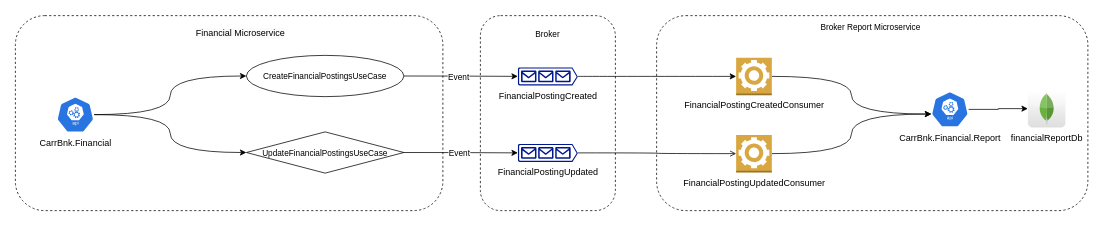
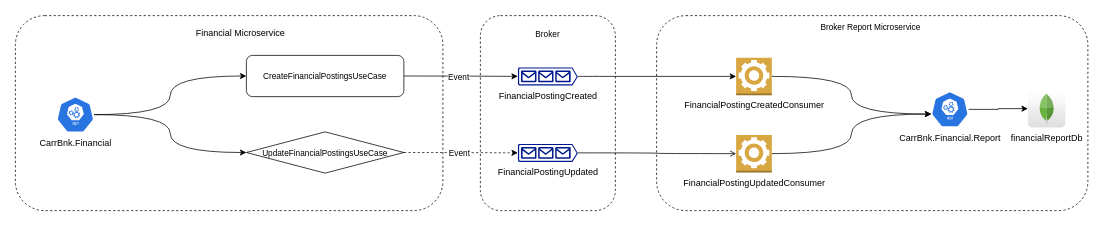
  <mxCell id="0" />
  <mxCell id="1" parent="0" />
  <mxCell id="2" value="" style="rounded=1;whiteSpace=wrap;html=1;dashed=1;fontSize=11;" parent="1" vertex="1"><mxGeometry x="640" y="20" width="180" height="260" as="geometry" /></mxCell>
  <mxCell id="3" value="" style="rounded=1;whiteSpace=wrap;html=1;fontSize=11;dashed=1;" parent="1" vertex="1"><mxGeometry x="875" y="20" width="575" height="260" as="geometry" /></mxCell>
  <mxCell id="4" value="" style="rounded=1;whiteSpace=wrap;html=1;fontSize=11;dashed=1;" parent="1" vertex="1"><mxGeometry x="20" y="20" width="570" height="260" as="geometry" /></mxCell>
  <mxCell id="5" style="edgeStyle=orthogonalEdgeStyle;rounded=0;orthogonalLoop=1;jettySize=auto;html=1;fontSize=11;curved=1;" parent="1" source="7" target="16" edge="1"><mxGeometry relative="1" as="geometry" /></mxCell>
  <mxCell id="6" style="edgeStyle=orthogonalEdgeStyle;rounded=0;orthogonalLoop=1;jettySize=auto;html=1;entryX=0;entryY=0.5;entryDx=0;entryDy=0;fontSize=11;curved=1;" parent="1" source="7" target="19" edge="1"><mxGeometry relative="1" as="geometry" /></mxCell>
  <mxCell id="7" value="CarrBnk.Financial" style="sketch=0;html=1;dashed=0;whitespace=wrap;fillColor=#2875E2;strokeColor=#ffffff;points=[[0.005,0.63,0],[0.1,0.2,0],[0.9,0.2,0],[0.5,0,0],[0.995,0.63,0],[0.72,0.99,0],[0.5,1,0],[0.28,0.99,0]];verticalLabelPosition=bottom;align=center;verticalAlign=top;shape=mxgraph.kubernetes.icon;prIcon=api" parent="1" vertex="1"><mxGeometry x="75" y="128" width="50" height="48" as="geometry" /></mxCell>
  <mxCell id="8" style="edgeStyle=orthogonalEdgeStyle;rounded=0;orthogonalLoop=1;jettySize=auto;html=1;" edge="1" parent="1" source="9" target="27"><mxGeometry relative="1" as="geometry" /></mxCell>
  <mxCell id="9" value="CarrBnk.Financial.Report" style="sketch=0;html=1;dashed=0;whitespace=wrap;fillColor=#2875E2;strokeColor=#ffffff;points=[[0.005,0.63,0],[0.1,0.2,0],[0.9,0.2,0],[0.5,0,0],[0.995,0.63,0],[0.72,0.99,0],[0.5,1,0],[0.28,0.99,0]];verticalLabelPosition=bottom;align=center;verticalAlign=top;shape=mxgraph.kubernetes.icon;prIcon=api" parent="1" vertex="1"><mxGeometry x="1241" y="121" width="50" height="48" as="geometry" /></mxCell>
  <mxCell id="10" style="edgeStyle=orthogonalEdgeStyle;curved=1;rounded=0;orthogonalLoop=1;jettySize=auto;html=1;entryX=0.005;entryY=0.63;entryDx=0;entryDy=0;entryPerimeter=0;fontSize=11;" parent="1" source="11" target="9" edge="1"><mxGeometry relative="1" as="geometry" /></mxCell>
  <mxCell id="11" value="FinancialPostingCreatedConsumer" style="outlineConnect=0;dashed=0;verticalLabelPosition=bottom;verticalAlign=top;align=center;html=1;shape=mxgraph.aws3.worker;fillColor=#D9A741;gradientColor=none;" parent="1" vertex="1"><mxGeometry x="981" y="76" width="47.62" height="50" as="geometry" /></mxCell>
  <mxCell id="12" style="edgeStyle=orthogonalEdgeStyle;curved=1;rounded=0;orthogonalLoop=1;jettySize=auto;html=1;fontSize=11;" parent="1" source="13" target="11" edge="1"><mxGeometry relative="1" as="geometry" /></mxCell>
  <mxCell id="13" value="FinancialPostingCreated" style="sketch=0;aspect=fixed;pointerEvents=1;shadow=0;dashed=0;html=1;strokeColor=none;labelPosition=center;verticalLabelPosition=bottom;verticalAlign=top;align=center;fillColor=#00188D;shape=mxgraph.azure.queue_generic" parent="1" vertex="1"><mxGeometry x="690" y="89" width="80" height="24" as="geometry" /></mxCell>
  <mxCell id="14" style="edgeStyle=orthogonalEdgeStyle;curved=1;rounded=0;orthogonalLoop=1;jettySize=auto;html=1;entryX=0;entryY=0.5;entryDx=0;entryDy=0;entryPerimeter=0;fontSize=11;" parent="1" source="16" target="13" edge="1"><mxGeometry relative="1" as="geometry" /></mxCell>
  <mxCell id="15" value="Event" style="edgeLabel;html=1;align=center;verticalAlign=middle;resizable=0;points=[];" vertex="1" connectable="0" parent="14"><mxGeometry x="-0.162" relative="1" as="geometry"><mxPoint x="8" y="1" as="offset" /></mxGeometry></mxCell>
- <mxCell id="16" value="&lt;font style=&quot;font-size: 11px;&quot;&gt;CreateFinancialPostingsUseCase&lt;/font&gt;" style="ellipse;whiteSpace=wrap;html=1;" parent="1" vertex="1"><mxGeometry x="328" y="73" width="210" height="55" as="geometry" /></mxCell>
- <mxCell id="17" style="edgeStyle=orthogonalEdgeStyle;curved=1;rounded=0;orthogonalLoop=1;jettySize=auto;html=1;entryX=0;entryY=0.5;entryDx=0;entryDy=0;entryPerimeter=0;fontSize=11;" parent="1" source="19" target="21" edge="1"><mxGeometry relative="1" as="geometry" /></mxCell>
+ <mxCell id="16" value="&lt;font style=&quot;font-size: 11px;&quot;&gt;CreateFinancialPostingsUseCase&lt;/font&gt;" style="whiteSpace=wrap;html=1;rounded=1;" parent="1" vertex="1"><mxGeometry x="328" y="73" width="210" height="55" as="geometry" /></mxCell>
+ <mxCell id="17" style="edgeStyle=orthogonalEdgeStyle;curved=1;rounded=0;orthogonalLoop=1;jettySize=auto;html=1;entryX=0;entryY=0.5;entryDx=0;entryDy=0;entryPerimeter=0;fontSize=11;dashed=1;" parent="1" source="19" target="21" edge="1"><mxGeometry relative="1" as="geometry" /></mxCell>
  <mxCell id="18" value="Event" style="edgeLabel;html=1;align=center;verticalAlign=middle;resizable=0;points=[];" vertex="1" connectable="0" parent="17"><mxGeometry x="-0.176" relative="1" as="geometry"><mxPoint x="10" as="offset" /></mxGeometry></mxCell>
  <mxCell id="19" value="&lt;font style=&quot;font-size: 11px;&quot;&gt;UpdateFinancialPostingsUseCase&lt;/font&gt;" style="rhombus;whiteSpace=wrap;html=1;" parent="1" vertex="1"><mxGeometry x="328" y="175" width="210" height="55" as="geometry" /></mxCell>
  <mxCell id="20" style="edgeStyle=orthogonalEdgeStyle;curved=1;rounded=0;orthogonalLoop=1;jettySize=auto;html=1;fontSize=11;endArrow=open;" parent="1" source="21" target="23" edge="1"><mxGeometry relative="1" as="geometry" /></mxCell>
  <mxCell id="21" value="FinancialPostingUpdated" style="sketch=0;aspect=fixed;pointerEvents=1;shadow=0;dashed=0;html=1;strokeColor=none;labelPosition=center;verticalLabelPosition=bottom;verticalAlign=top;align=center;fillColor=#00188D;shape=mxgraph.azure.queue_generic" parent="1" vertex="1"><mxGeometry x="690" y="191" width="80" height="24" as="geometry" /></mxCell>
  <mxCell id="22" style="edgeStyle=orthogonalEdgeStyle;curved=1;rounded=0;orthogonalLoop=1;jettySize=auto;html=1;entryX=0.005;entryY=0.63;entryDx=0;entryDy=0;entryPerimeter=0;fontSize=11;" parent="1" source="23" target="9" edge="1"><mxGeometry relative="1" as="geometry" /></mxCell>
  <mxCell id="23" value="FinancialPostingUpdatedConsumer" style="outlineConnect=0;dashed=0;verticalLabelPosition=bottom;verticalAlign=top;align=center;html=1;shape=mxgraph.aws3.worker;fillColor=#D9A741;gradientColor=none;" parent="1" vertex="1"><mxGeometry x="981" y="179" width="47.62" height="50" as="geometry" /></mxCell>
  <mxCell id="24" value="&lt;span style=&quot;color: rgb(0, 0, 0); font-family: Helvetica; font-size: 12px; font-style: normal; font-variant-ligatures: normal; font-variant-caps: normal; font-weight: 400; letter-spacing: normal; orphans: 2; text-align: center; text-indent: 0px; text-transform: none; widows: 2; word-spacing: 0px; -webkit-text-stroke-width: 0px; background-color: rgb(251, 251, 251); text-decoration-thickness: initial; text-decoration-style: initial; text-decoration-color: initial; float: none; display: inline !important;&quot;&gt;Financial Microservice&lt;/span&gt;" style="text;whiteSpace=wrap;html=1;fontSize=11;" parent="1" vertex="1"><mxGeometry x="259" y="30" width="131" height="30" as="geometry" /></mxCell>
  <mxCell id="25" value="Broker" style="text;html=1;strokeColor=none;fillColor=none;align=center;verticalAlign=middle;whiteSpace=wrap;rounded=0;fontSize=11;" parent="1" vertex="1"><mxGeometry x="700" y="30" width="60" height="30" as="geometry" /></mxCell>
  <mxCell id="26" value="Broker Report Microservice" style="text;html=1;strokeColor=none;fillColor=none;align=center;verticalAlign=middle;whiteSpace=wrap;rounded=0;fontSize=11;" parent="1" vertex="1"><mxGeometry x="1071" y="20" width="179" height="30" as="geometry" /></mxCell>
  <mxCell id="27" value="financialReportDb" style="dashed=0;outlineConnect=0;html=1;align=center;labelPosition=center;verticalLabelPosition=bottom;verticalAlign=top;shape=mxgraph.webicons.mongodb;gradientColor=#DFDEDE" vertex="1" parent="1"><mxGeometry x="1370" y="119" width="50" height="50" as="geometry" /></mxCell>
